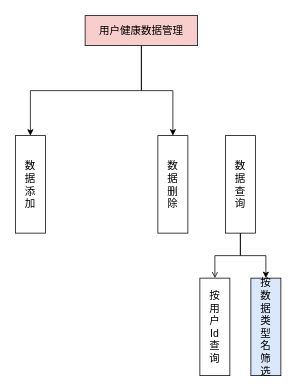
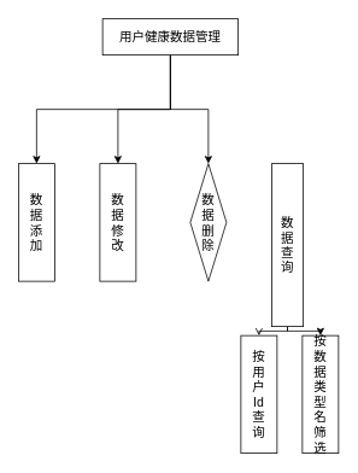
  <mxCell id="0" />
  <mxCell id="1" parent="0" />
  <mxCell id="2" style="edgeStyle=elbowEdgeStyle;rounded=0;orthogonalLoop=1;jettySize=auto;elbow=vertical;html=1;exitX=0.5;exitY=1;exitDx=0;exitDy=0;entryX=0.5;entryY=0;entryDx=0;entryDy=0;" parent="1" source="5" target="6" edge="1"><mxGeometry relative="1" as="geometry" /></mxCell>
+ <mxCell id="3" style="edgeStyle=elbowEdgeStyle;rounded=0;orthogonalLoop=1;jettySize=auto;elbow=vertical;html=1;exitX=0.5;exitY=1;exitDx=0;exitDy=0;entryX=0.5;entryY=0;entryDx=0;entryDy=0;" parent="1" source="5" target="7" edge="1"><mxGeometry relative="1" as="geometry" /></mxCell>
  <mxCell id="4" style="edgeStyle=elbowEdgeStyle;rounded=0;orthogonalLoop=1;jettySize=auto;elbow=vertical;html=1;exitX=0.5;exitY=1;exitDx=0;exitDy=0;entryX=0.5;entryY=0;entryDx=0;entryDy=0;" parent="1" source="5" target="8" edge="1"><mxGeometry relative="1" as="geometry" /></mxCell>
- <mxCell id="5" value="&lt;font style=&quot;font-size: 14px&quot;&gt;用户健康数据管理&lt;/font&gt;" style="rounded=0;whiteSpace=wrap;html=1;fillColor=#f8cecc;" parent="1" vertex="1"><mxGeometry x="113" y="20" width="150" height="40" as="geometry" /></mxCell>
+ <mxCell id="5" value="&lt;font style=&quot;font-size: 14px&quot;&gt;用户健康数据管理&lt;/font&gt;" style="rounded=0;whiteSpace=wrap;html=1;" parent="1" vertex="1"><mxGeometry x="113" y="20" width="150" height="40" as="geometry" /></mxCell>
  <mxCell id="6" value="&lt;font style=&quot;font-size: 14px&quot;&gt;数&lt;br&gt;据&lt;br&gt;添&lt;br&gt;加&lt;/font&gt;" style="rounded=0;whiteSpace=wrap;html=1;" parent="1" vertex="1"><mxGeometry x="20" y="180" width="40" height="130" as="geometry" /></mxCell>
- <mxCell id="8" value="&lt;font style=&quot;font-size: 14px&quot;&gt;数&lt;br&gt;据&lt;br&gt;删&lt;br&gt;除&lt;/font&gt;" style="rounded=0;whiteSpace=wrap;html=1;" parent="1" vertex="1"><mxGeometry x="210" y="180" width="40" height="130" as="geometry" /></mxCell>
+ <mxCell id="7" value="&lt;font style=&quot;font-size: 14px&quot;&gt;数&lt;br&gt;据&lt;br&gt;修&lt;br&gt;改&lt;/font&gt;" style="rounded=0;whiteSpace=wrap;html=1;" parent="1" vertex="1"><mxGeometry x="110" y="180" width="40" height="130" as="geometry" /></mxCell>
+ <mxCell id="8" value="&lt;font style=&quot;font-size: 14px&quot;&gt;数&lt;br&gt;据&lt;br&gt;删&lt;br&gt;除&lt;/font&gt;" style="rhombus;whiteSpace=wrap;html=1;" parent="1" vertex="1"><mxGeometry x="210" y="180" width="40" height="130" as="geometry" /></mxCell>
  <mxCell id="9" style="edgeStyle=elbowEdgeStyle;rounded=0;orthogonalLoop=1;jettySize=auto;elbow=vertical;html=1;exitX=0.5;exitY=1;exitDx=0;exitDy=0;entryX=0.5;entryY=0;entryDx=0;entryDy=0;endArrow=open;" parent="1" source="11" target="12" edge="1"><mxGeometry relative="1" as="geometry" /></mxCell>
  <mxCell id="10" style="edgeStyle=elbowEdgeStyle;rounded=0;orthogonalLoop=1;jettySize=auto;elbow=vertical;html=1;exitX=0.5;exitY=1;exitDx=0;exitDy=0;entryX=0.5;entryY=0;entryDx=0;entryDy=0;" parent="1" source="11" target="13" edge="1"><mxGeometry relative="1" as="geometry" /></mxCell>
- <mxCell id="11" value="&lt;font style=&quot;font-size: 14px&quot;&gt;数&lt;br&gt;据&lt;br&gt;查&lt;br&gt;询&lt;/font&gt;&lt;br&gt;" style="rounded=0;whiteSpace=wrap;html=1;" parent="1" vertex="1"><mxGeometry x="300" y="180" width="40" height="130" as="geometry" /></mxCell>
+ <mxCell id="11" value="&lt;font style=&quot;font-size: 14px&quot;&gt;数&lt;br&gt;据&lt;br&gt;查&lt;br&gt;询&lt;/font&gt;&lt;br&gt;" style="rounded=0;whiteSpace=wrap;html=1;" parent="1" vertex="1"><mxGeometry x="300" y="180" width="35" height="180" as="geometry" /></mxCell>
  <mxCell id="12" value="&lt;font style=&quot;font-size: 14px&quot;&gt;按&lt;br&gt;用&lt;br&gt;户&lt;br&gt;Id&lt;br&gt;查&lt;br&gt;询&lt;/font&gt;&lt;br&gt;" style="rounded=0;whiteSpace=wrap;html=1;" parent="1" vertex="1"><mxGeometry x="266" y="370" width="40" height="130" as="geometry" /></mxCell>
- <mxCell id="13" value="&lt;font style=&quot;font-size: 14px&quot;&gt;按&lt;br&gt;数&lt;br&gt;据&lt;br&gt;类&lt;br&gt;型&lt;br&gt;名&lt;br&gt;筛&lt;br&gt;选&lt;/font&gt;&lt;br&gt;" style="rounded=0;whiteSpace=wrap;html=1;fillColor=#dae8fc;" parent="1" vertex="1"><mxGeometry x="334" y="370" width="40" height="130" as="geometry" /></mxCell>
+ <mxCell id="13" value="&lt;font style=&quot;font-size: 14px&quot;&gt;按&lt;br&gt;数&lt;br&gt;据&lt;br&gt;类&lt;br&gt;型&lt;br&gt;名&lt;br&gt;筛&lt;br&gt;选&lt;/font&gt;&lt;br&gt;" style="rounded=0;whiteSpace=wrap;html=1;" parent="1" vertex="1"><mxGeometry x="334" y="370" width="40" height="130" as="geometry" /></mxCell>
